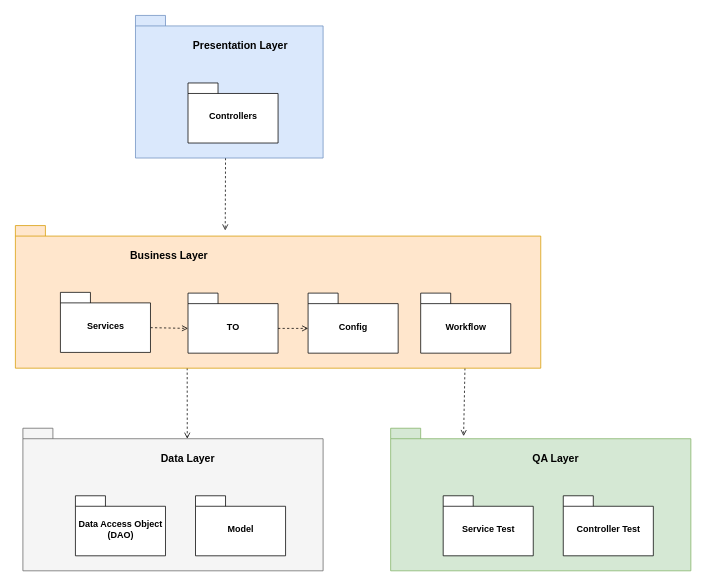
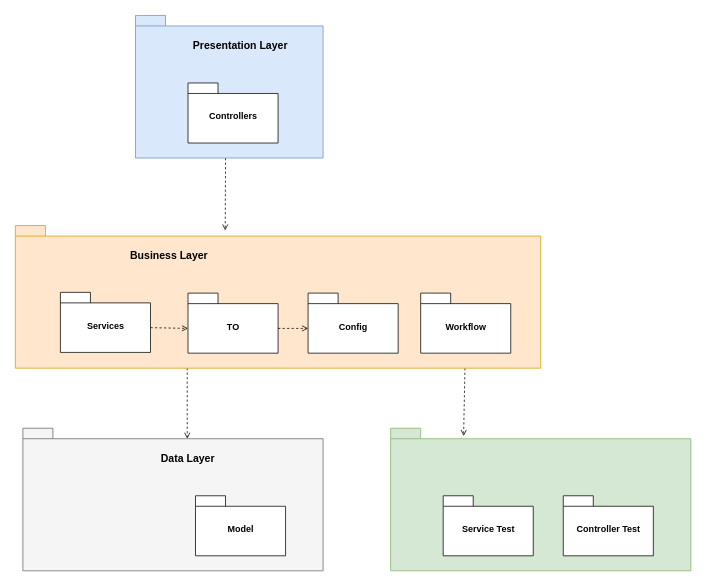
  <mxCell id="0" />
  <mxCell id="1" parent="0" />
  <mxCell id="2" value="" style="shape=folder;fontStyle=1;spacingTop=10;tabWidth=40;tabHeight=14;tabPosition=left;html=1;fillColor=#f5f5f5;strokeColor=#666666;fontColor=#333333;" vertex="1" parent="1"><mxGeometry x="30" y="570" width="400" height="190" as="geometry" /></mxCell>
  <mxCell id="3" value="Model" style="shape=folder;fontStyle=1;spacingTop=10;tabWidth=40;tabHeight=14;tabPosition=left;html=1;" vertex="1" parent="1"><mxGeometry x="260" y="660" width="120" height="80" as="geometry" /></mxCell>
- <mxCell id="4" value="Data Access Object &lt;br&gt;(DAO)" style="shape=folder;fontStyle=1;spacingTop=10;tabWidth=40;tabHeight=14;tabPosition=left;html=1;" vertex="1" parent="1"><mxGeometry x="100" y="660" width="120" height="80" as="geometry" /></mxCell>
  <mxCell id="5" value="&lt;b&gt;&lt;font style=&quot;font-size: 14px&quot;&gt;Data Layer&lt;/font&gt;&lt;/b&gt;" style="text;html=1;strokeColor=none;fillColor=none;align=center;verticalAlign=middle;whiteSpace=wrap;rounded=0;" vertex="1" parent="1"><mxGeometry x="200" y="600" width="100" height="20" as="geometry" /></mxCell>
  <mxCell id="6" style="edgeStyle=none;rounded=0;orthogonalLoop=1;jettySize=auto;html=1;entryX=0;entryY=0;entryDx=220;entryDy=14;entryPerimeter=0;dashed=1;endArrow=open;endFill=0;exitX=0.327;exitY=0.999;exitDx=0;exitDy=0;exitPerimeter=0;" edge="1" parent="1" source="8"><mxGeometry relative="1" as="geometry"><mxPoint x="249" y="497" as="sourcePoint" /><mxPoint x="249" y="584" as="targetPoint" /></mxGeometry></mxCell>
  <mxCell id="7" style="edgeStyle=none;rounded=0;orthogonalLoop=1;jettySize=auto;html=1;exitX=0.75;exitY=1;exitDx=0;exitDy=0;exitPerimeter=0;entryX=0.243;entryY=0.055;entryDx=0;entryDy=0;entryPerimeter=0;dashed=1;endArrow=open;endFill=0;" edge="1" parent="1" target="19"><mxGeometry relative="1" as="geometry"><mxPoint x="619" y="490" as="sourcePoint" /><mxPoint x="614" y="570" as="targetPoint" /></mxGeometry></mxCell>
  <mxCell id="8" value="" style="shape=folder;fontStyle=1;spacingTop=10;tabWidth=40;tabHeight=14;tabPosition=left;html=1;fillColor=#ffe6cc;strokeColor=#d79b00;" vertex="1" parent="1"><mxGeometry x="20" y="300" width="700" height="190" as="geometry" /></mxCell>
  <mxCell id="9" style="edgeStyle=none;rounded=0;orthogonalLoop=1;jettySize=auto;html=1;exitX=0;exitY=0;exitDx=120;exitDy=47;exitPerimeter=0;entryX=0;entryY=0;entryDx=0;entryDy=47;entryPerimeter=0;dashed=1;endArrow=open;endFill=0;" edge="1" parent="1" source="10" target="11"><mxGeometry relative="1" as="geometry" /></mxCell>
  <mxCell id="10" value="TO" style="shape=folder;fontStyle=1;spacingTop=10;tabWidth=40;tabHeight=14;tabPosition=left;html=1;" vertex="1" parent="1"><mxGeometry x="250" y="390" width="120" height="80" as="geometry" /></mxCell>
  <mxCell id="11" value="Config" style="shape=folder;fontStyle=1;spacingTop=10;tabWidth=40;tabHeight=14;tabPosition=left;html=1;" vertex="1" parent="1"><mxGeometry x="410" y="390" width="120" height="80" as="geometry" /></mxCell>
  <mxCell id="12" value="&lt;span style=&quot;font-size: 14px&quot;&gt;&lt;b&gt;Business Layer&lt;/b&gt;&lt;/span&gt;" style="text;html=1;strokeColor=none;fillColor=none;align=center;verticalAlign=middle;whiteSpace=wrap;rounded=0;" vertex="1" parent="1"><mxGeometry x="150" y="330" width="150" height="20" as="geometry" /></mxCell>
  <mxCell id="13" style="rounded=0;orthogonalLoop=1;jettySize=auto;html=1;exitX=0.5;exitY=1;exitDx=0;exitDy=0;exitPerimeter=0;entryX=0.527;entryY=0.034;entryDx=0;entryDy=0;entryPerimeter=0;dashed=1;endArrow=open;endFill=0;" edge="1" parent="1"><mxGeometry relative="1" as="geometry"><mxPoint x="300" y="210" as="sourcePoint" /><mxPoint x="299.58" y="306.46" as="targetPoint" /></mxGeometry></mxCell>
  <mxCell id="14" value="" style="shape=folder;fontStyle=1;spacingTop=10;tabWidth=40;tabHeight=14;tabPosition=left;html=1;fillColor=#dae8fc;strokeColor=#6c8ebf;" vertex="1" parent="1"><mxGeometry x="180" y="20" width="250" height="190" as="geometry" /></mxCell>
  <mxCell id="15" value="Controllers" style="shape=folder;fontStyle=1;spacingTop=10;tabWidth=40;tabHeight=14;tabPosition=left;html=1;" vertex="1" parent="1"><mxGeometry x="250" y="110" width="120" height="80" as="geometry" /></mxCell>
  <mxCell id="16" value="&lt;span style=&quot;font-size: 14px&quot;&gt;&lt;b&gt;Presentation Layer&lt;/b&gt;&lt;/span&gt;" style="text;html=1;strokeColor=none;fillColor=none;align=center;verticalAlign=middle;whiteSpace=wrap;rounded=0;" vertex="1" parent="1"><mxGeometry x="245" y="50" width="150" height="20" as="geometry" /></mxCell>
  <mxCell id="17" style="edgeStyle=none;rounded=0;orthogonalLoop=1;jettySize=auto;html=1;exitX=0;exitY=0;exitDx=120;exitDy=47;exitPerimeter=0;entryX=0;entryY=0;entryDx=0;entryDy=47;entryPerimeter=0;dashed=1;endArrow=open;endFill=0;" edge="1" parent="1" source="18" target="10"><mxGeometry relative="1" as="geometry" /></mxCell>
  <mxCell id="18" value="Services" style="shape=folder;fontStyle=1;spacingTop=10;tabWidth=40;tabHeight=14;tabPosition=left;html=1;" vertex="1" parent="1"><mxGeometry x="80" y="389" width="120" height="80" as="geometry" /></mxCell>
  <mxCell id="19" value="" style="shape=folder;fontStyle=1;spacingTop=10;tabWidth=40;tabHeight=14;tabPosition=left;html=1;fillColor=#d5e8d4;strokeColor=#82b366;" vertex="1" parent="1"><mxGeometry x="520" y="570" width="400" height="190" as="geometry" /></mxCell>
  <mxCell id="20" value="Controller Test" style="shape=folder;fontStyle=1;spacingTop=10;tabWidth=40;tabHeight=14;tabPosition=left;html=1;" vertex="1" parent="1"><mxGeometry x="750" y="660" width="120" height="80" as="geometry" /></mxCell>
  <mxCell id="21" value="Service Test" style="shape=folder;fontStyle=1;spacingTop=10;tabWidth=40;tabHeight=14;tabPosition=left;html=1;" vertex="1" parent="1"><mxGeometry x="590" y="660" width="120" height="80" as="geometry" /></mxCell>
- <mxCell id="22" value="&lt;span style=&quot;font-size: 14px&quot;&gt;&lt;b&gt;QA Layer&lt;/b&gt;&lt;/span&gt;" style="text;html=1;strokeColor=none;fillColor=none;align=center;verticalAlign=middle;whiteSpace=wrap;rounded=0;" vertex="1" parent="1"><mxGeometry x="690" y="600" width="100" height="20" as="geometry" /></mxCell>
  <mxCell id="23" value="Workflow" style="shape=folder;fontStyle=1;spacingTop=10;tabWidth=40;tabHeight=14;tabPosition=left;html=1;" vertex="1" parent="1"><mxGeometry x="560" y="390" width="120" height="80" as="geometry" /></mxCell>
